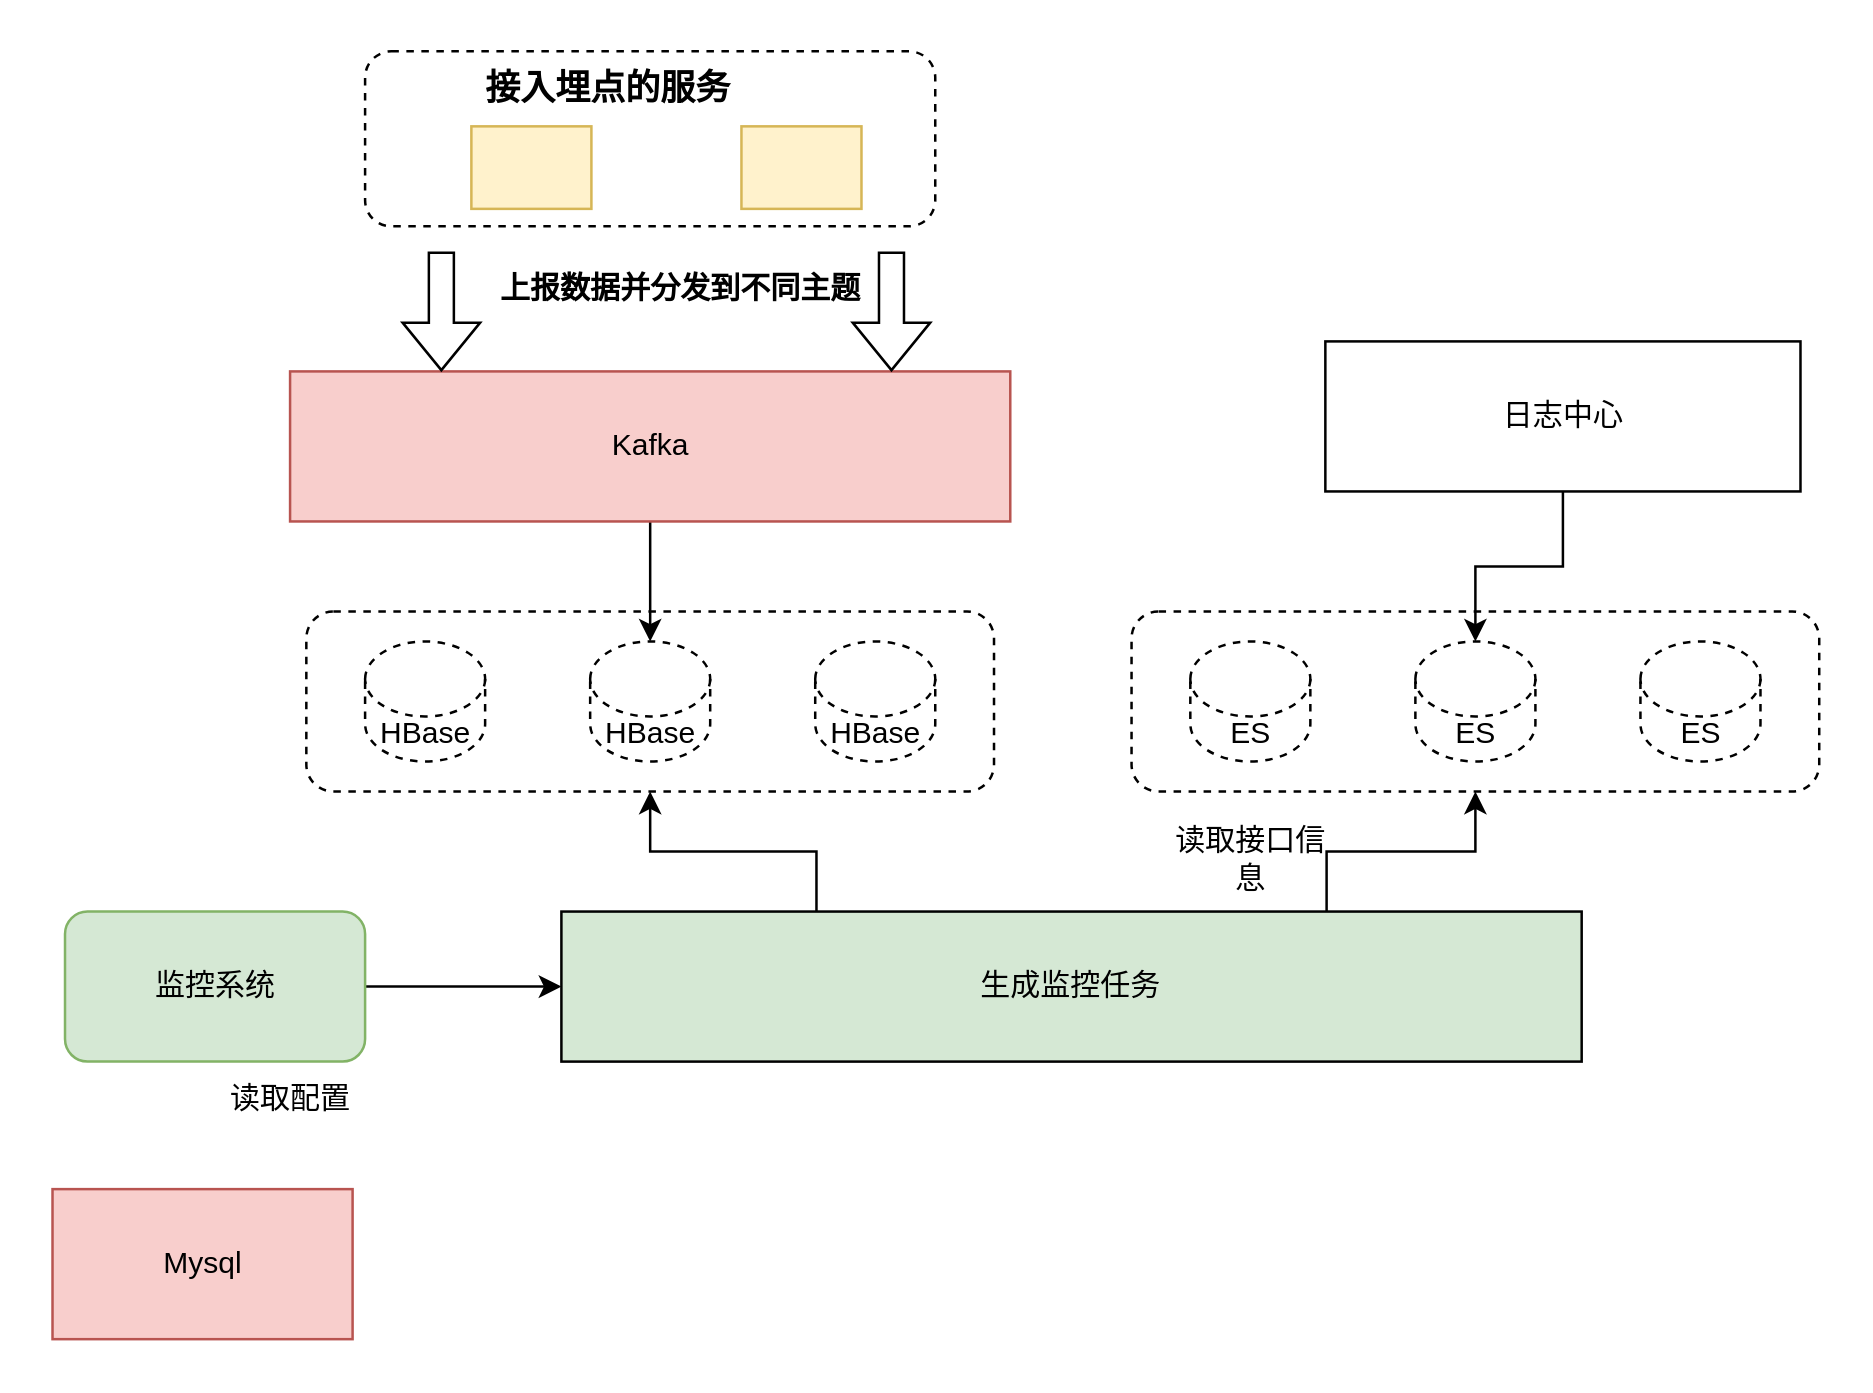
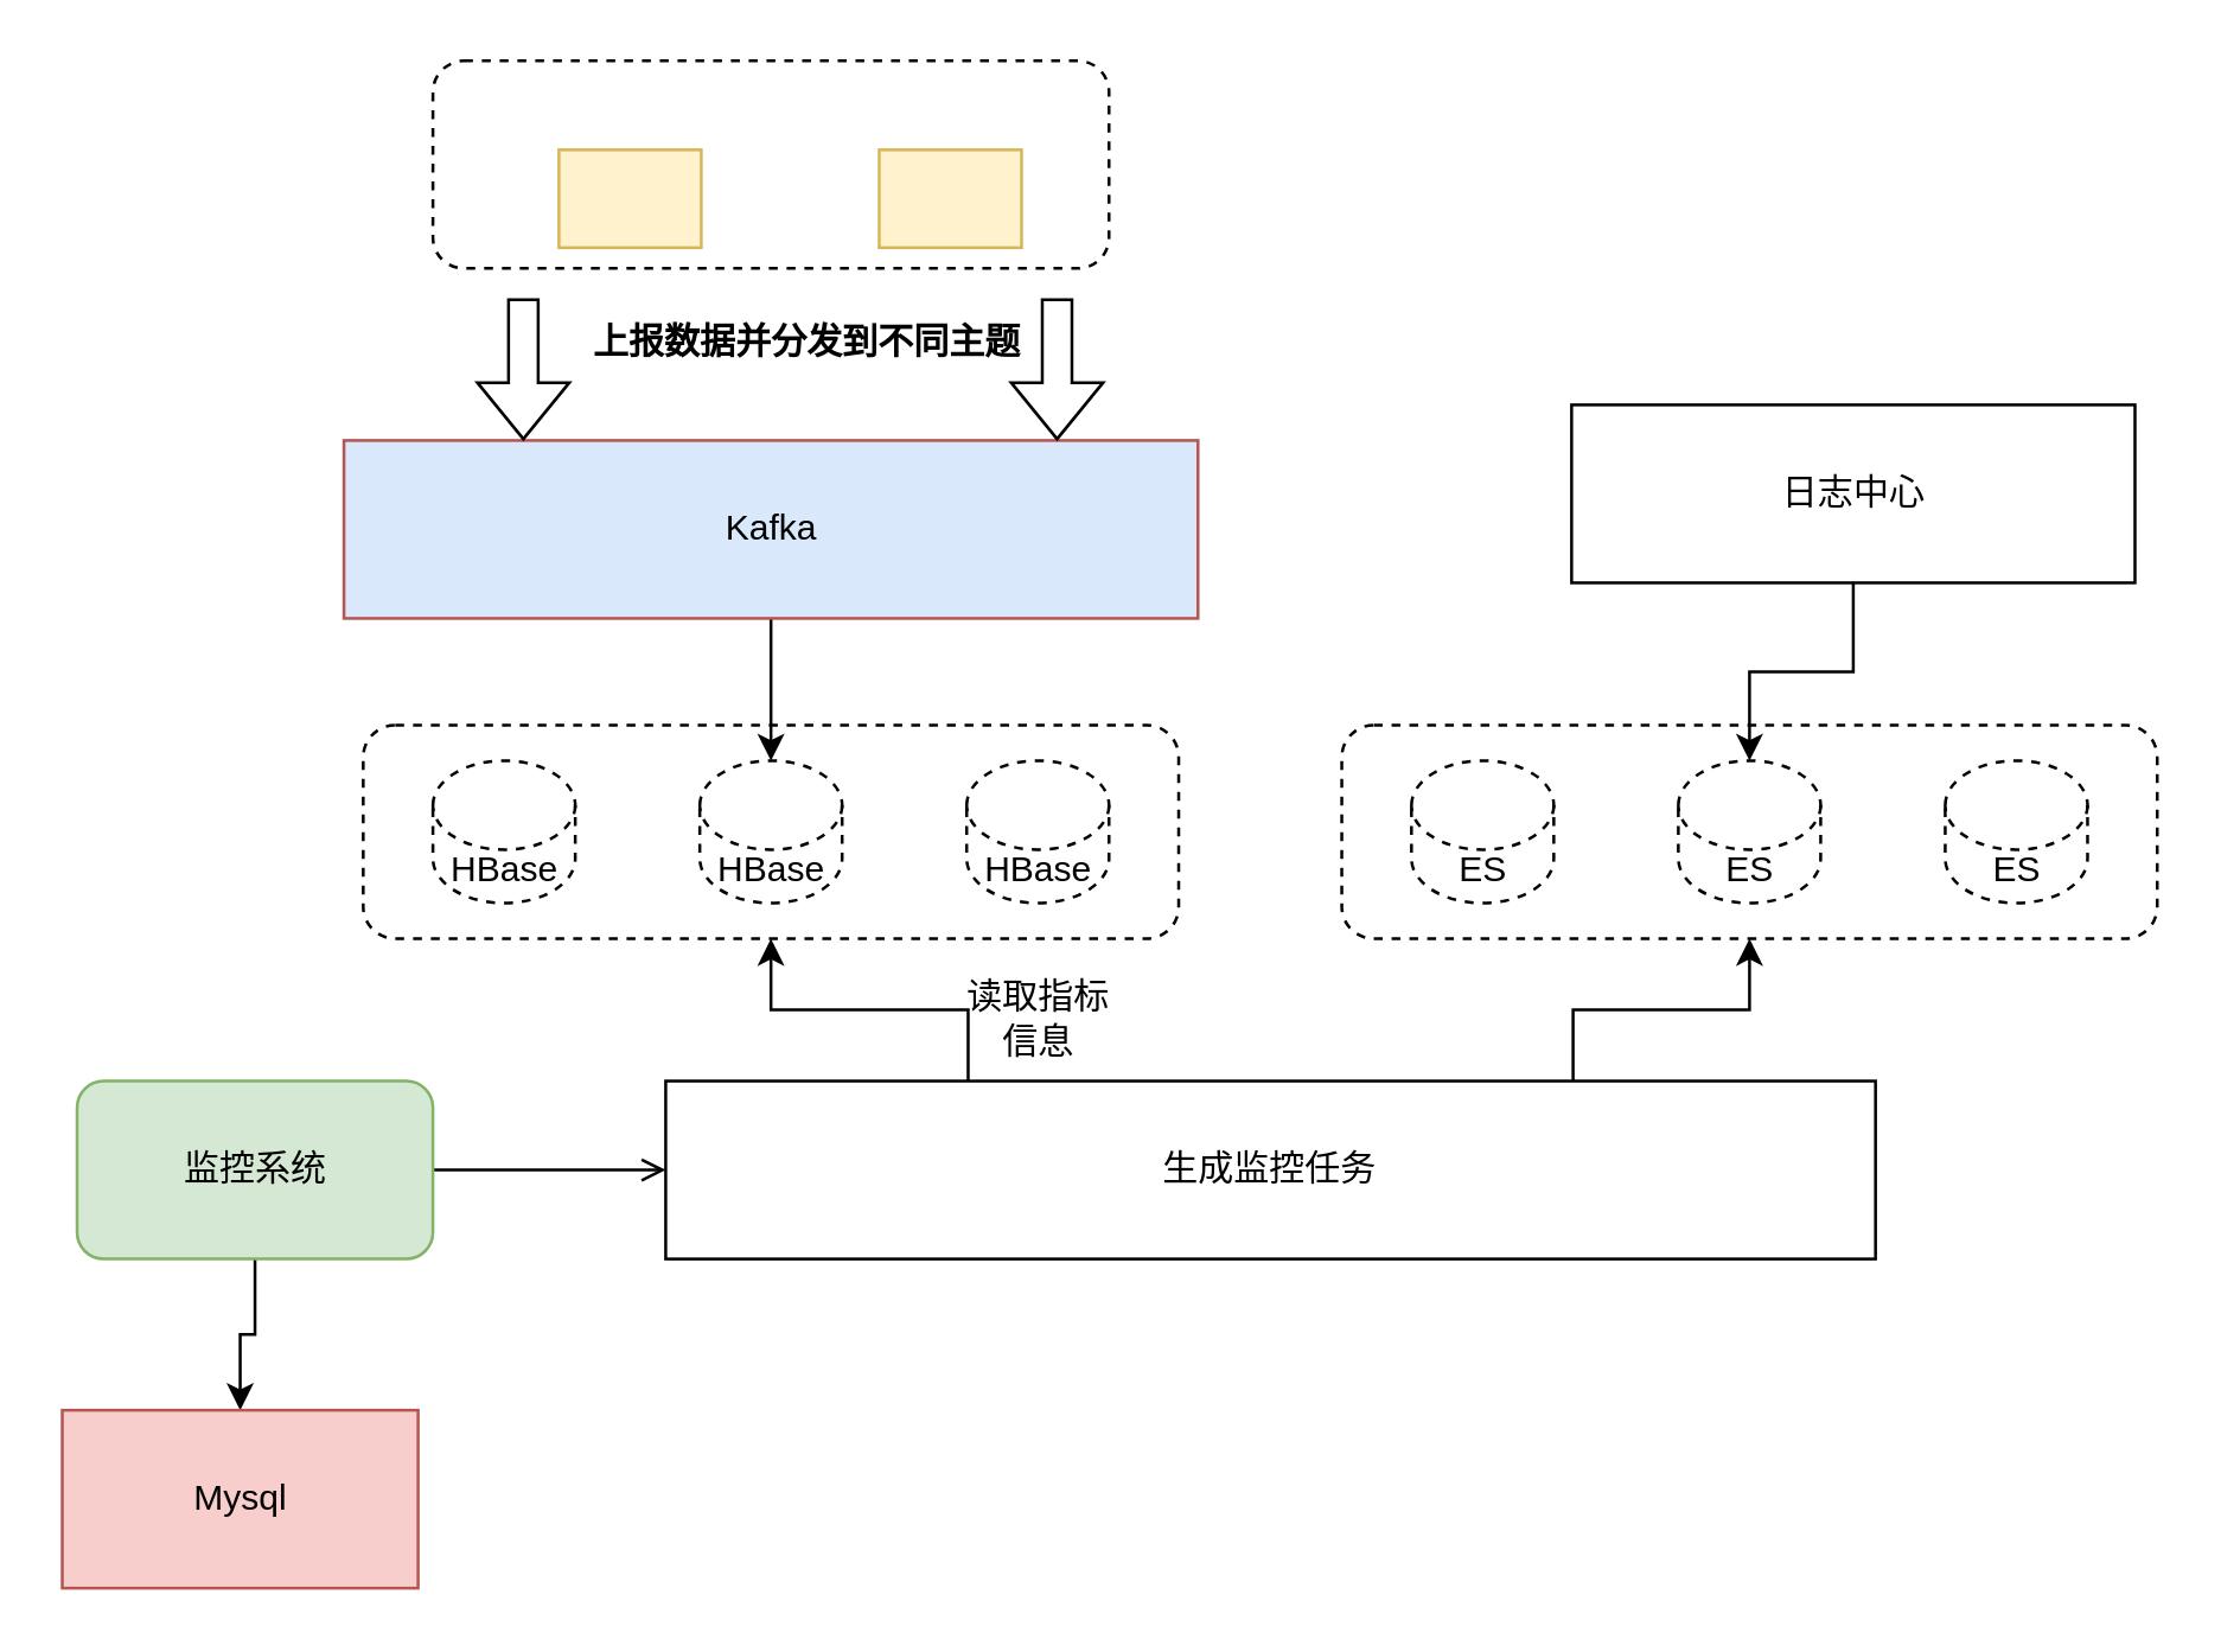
  <mxCell id="0" />
  <mxCell id="1" parent="0" />
  <mxCell id="2" value="" style="rounded=1;whiteSpace=wrap;html=1;dashed=1;" vertex="1" parent="1"><mxGeometry x="452" y="244" width="275" height="72" as="geometry" /></mxCell>
  <mxCell id="3" value="" style="rounded=1;whiteSpace=wrap;html=1;dashed=1;" vertex="1" parent="1"><mxGeometry x="122" y="244" width="275" height="72" as="geometry" /></mxCell>
  <mxCell id="4" value="" style="rounded=1;whiteSpace=wrap;html=1;dashed=1;" vertex="1" parent="1"><mxGeometry x="145.5" y="20" width="228" height="70" as="geometry" /></mxCell>
- <mxCell id="5" value="&lt;b&gt;&lt;font style=&quot;font-size: 14px;&quot;&gt;接入埋点的服务&lt;/font&gt;&lt;/b&gt;" style="text;html=1;align=center;verticalAlign=middle;whiteSpace=wrap;rounded=0;" vertex="1" parent="1"><mxGeometry x="188" y="20" width="110" height="30" as="geometry" /></mxCell>
  <mxCell id="6" value="" style="rounded=0;whiteSpace=wrap;html=1;fillColor=#fff2cc;strokeColor=#d6b656;" vertex="1" parent="1"><mxGeometry x="188" y="50" width="48" height="33" as="geometry" /></mxCell>
  <mxCell id="7" value="" style="rounded=0;whiteSpace=wrap;html=1;fillColor=#fff2cc;strokeColor=#d6b656;" vertex="1" parent="1"><mxGeometry x="296" y="50" width="48" height="33" as="geometry" /></mxCell>
  <mxCell id="8" value="" style="edgeStyle=orthogonalEdgeStyle;rounded=0;orthogonalLoop=1;jettySize=auto;html=1;" edge="1" parent="1" source="9" target="14"><mxGeometry relative="1" as="geometry" /></mxCell>
- <mxCell id="9" value="Kafka" style="rounded=0;whiteSpace=wrap;html=1;fillColor=#f8cecc;strokeColor=#b85450;" vertex="1" parent="1"><mxGeometry x="115.5" y="148" width="288" height="60" as="geometry" /></mxCell>
+ <mxCell id="9" value="Kafka" style="rounded=0;whiteSpace=wrap;html=1;fillColor=#dae8fc;strokeColor=#b85450;" vertex="1" parent="1"><mxGeometry x="115.5" y="148" width="288" height="60" as="geometry" /></mxCell>
  <mxCell id="10" value="" style="shape=flexArrow;endArrow=classic;html=1;rounded=0;" edge="1" parent="1"><mxGeometry width="50" height="50" relative="1" as="geometry"><mxPoint x="176" y="100" as="sourcePoint" /><mxPoint x="176" y="148" as="targetPoint" /></mxGeometry></mxCell>
  <mxCell id="11" value="" style="shape=flexArrow;endArrow=classic;html=1;rounded=0;" edge="1" parent="1"><mxGeometry width="50" height="50" relative="1" as="geometry"><mxPoint x="356" y="100" as="sourcePoint" /><mxPoint x="356" y="148" as="targetPoint" /></mxGeometry></mxCell>
  <mxCell id="12" value="&lt;b&gt;上报数据并分发到不同主题&lt;/b&gt;" style="text;html=1;align=center;verticalAlign=middle;whiteSpace=wrap;rounded=0;" vertex="1" parent="1"><mxGeometry x="188" y="100" width="168" height="30" as="geometry" /></mxCell>
  <mxCell id="13" value="HBase" style="shape=cylinder3;whiteSpace=wrap;html=1;boundedLbl=1;backgroundOutline=1;size=15;dashed=1;" vertex="1" parent="1"><mxGeometry x="145.5" y="256" width="48" height="48" as="geometry" /></mxCell>
  <mxCell id="14" value="HBase" style="shape=cylinder3;whiteSpace=wrap;html=1;boundedLbl=1;backgroundOutline=1;size=15;dashed=1;" vertex="1" parent="1"><mxGeometry x="235.5" y="256" width="48" height="48" as="geometry" /></mxCell>
  <mxCell id="15" value="HBase" style="shape=cylinder3;whiteSpace=wrap;html=1;boundedLbl=1;backgroundOutline=1;size=15;dashed=1;" vertex="1" parent="1"><mxGeometry x="325.5" y="256" width="48" height="48" as="geometry" /></mxCell>
- <mxCell id="17" value="" style="edgeStyle=orthogonalEdgeStyle;rounded=0;orthogonalLoop=1;jettySize=auto;html=1;" edge="1" parent="1" source="18" target="23"><mxGeometry relative="1" as="geometry" /></mxCell>
+ <mxCell id="16" value="" style="edgeStyle=orthogonalEdgeStyle;rounded=0;orthogonalLoop=1;jettySize=auto;html=1;" edge="1" parent="1" source="18" target="19"><mxGeometry relative="1" as="geometry" /></mxCell>
+ <mxCell id="17" value="" style="edgeStyle=orthogonalEdgeStyle;rounded=0;orthogonalLoop=1;jettySize=auto;html=1;endArrow=open;" edge="1" parent="1" source="18" target="23"><mxGeometry relative="1" as="geometry" /></mxCell>
  <mxCell id="18" value="监控系统" style="whiteSpace=wrap;html=1;fillColor=#d5e8d4;strokeColor=#82b366;rounded=1;" vertex="1" parent="1"><mxGeometry x="25.5" y="364" width="120" height="60" as="geometry" /></mxCell>
  <mxCell id="19" value="Mysql" style="rounded=0;whiteSpace=wrap;html=1;fillColor=#f8cecc;strokeColor=#b85450;" vertex="1" parent="1"><mxGeometry x="20.5" y="475" width="120" height="60" as="geometry" /></mxCell>
- <mxCell id="20" value="读取配置" style="text;html=1;align=center;verticalAlign=middle;whiteSpace=wrap;rounded=0;" vertex="1" parent="1"><mxGeometry x="86" y="424" width="60" height="30" as="geometry" /></mxCell>
  <mxCell id="21" style="edgeStyle=orthogonalEdgeStyle;rounded=0;orthogonalLoop=1;jettySize=auto;html=1;exitX=0.25;exitY=0;exitDx=0;exitDy=0;entryX=0.5;entryY=1;entryDx=0;entryDy=0;" edge="1" parent="1" source="23" target="3"><mxGeometry relative="1" as="geometry" /></mxCell>
  <mxCell id="22" style="edgeStyle=orthogonalEdgeStyle;rounded=0;orthogonalLoop=1;jettySize=auto;html=1;exitX=0.75;exitY=0;exitDx=0;exitDy=0;entryX=0.5;entryY=1;entryDx=0;entryDy=0;" edge="1" parent="1" source="23" target="2"><mxGeometry relative="1" as="geometry" /></mxCell>
- <mxCell id="23" value="生成监控任务" style="rounded=0;whiteSpace=wrap;html=1;fillColor=#d5e8d4;" vertex="1" parent="1"><mxGeometry x="224" y="364" width="408" height="60" as="geometry" /></mxCell>
+ <mxCell id="23" value="生成监控任务" style="rounded=0;whiteSpace=wrap;html=1;" vertex="1" parent="1"><mxGeometry x="224" y="364" width="408" height="60" as="geometry" /></mxCell>
  <mxCell id="24" value="" style="edgeStyle=orthogonalEdgeStyle;rounded=0;orthogonalLoop=1;jettySize=auto;html=1;" edge="1" parent="1" source="25" target="27"><mxGeometry relative="1" as="geometry" /></mxCell>
  <mxCell id="25" value="日志中心" style="rounded=0;whiteSpace=wrap;html=1;" vertex="1" parent="1"><mxGeometry x="529.5" y="136" width="190" height="60" as="geometry" /></mxCell>
  <mxCell id="26" value="ES" style="shape=cylinder3;whiteSpace=wrap;html=1;boundedLbl=1;backgroundOutline=1;size=15;dashed=1;" vertex="1" parent="1"><mxGeometry x="475.5" y="256" width="48" height="48" as="geometry" /></mxCell>
  <mxCell id="27" value="ES" style="shape=cylinder3;whiteSpace=wrap;html=1;boundedLbl=1;backgroundOutline=1;size=15;dashed=1;" vertex="1" parent="1"><mxGeometry x="565.5" y="256" width="48" height="48" as="geometry" /></mxCell>
  <mxCell id="28" value="ES" style="shape=cylinder3;whiteSpace=wrap;html=1;boundedLbl=1;backgroundOutline=1;size=15;dashed=1;" vertex="1" parent="1"><mxGeometry x="655.5" y="256" width="48" height="48" as="geometry" /></mxCell>
- <mxCell id="30" value="读取接口信息" style="text;html=1;align=center;verticalAlign=middle;whiteSpace=wrap;rounded=0;" vertex="1" parent="1"><mxGeometry x="463.5" y="328" width="72" height="30" as="geometry" /></mxCell>
+ <mxCell id="29" value="读取指标信息" style="text;html=1;align=center;verticalAlign=middle;whiteSpace=wrap;rounded=0;" vertex="1" parent="1"><mxGeometry x="319.5" y="328" width="60" height="30" as="geometry" /></mxCell>
